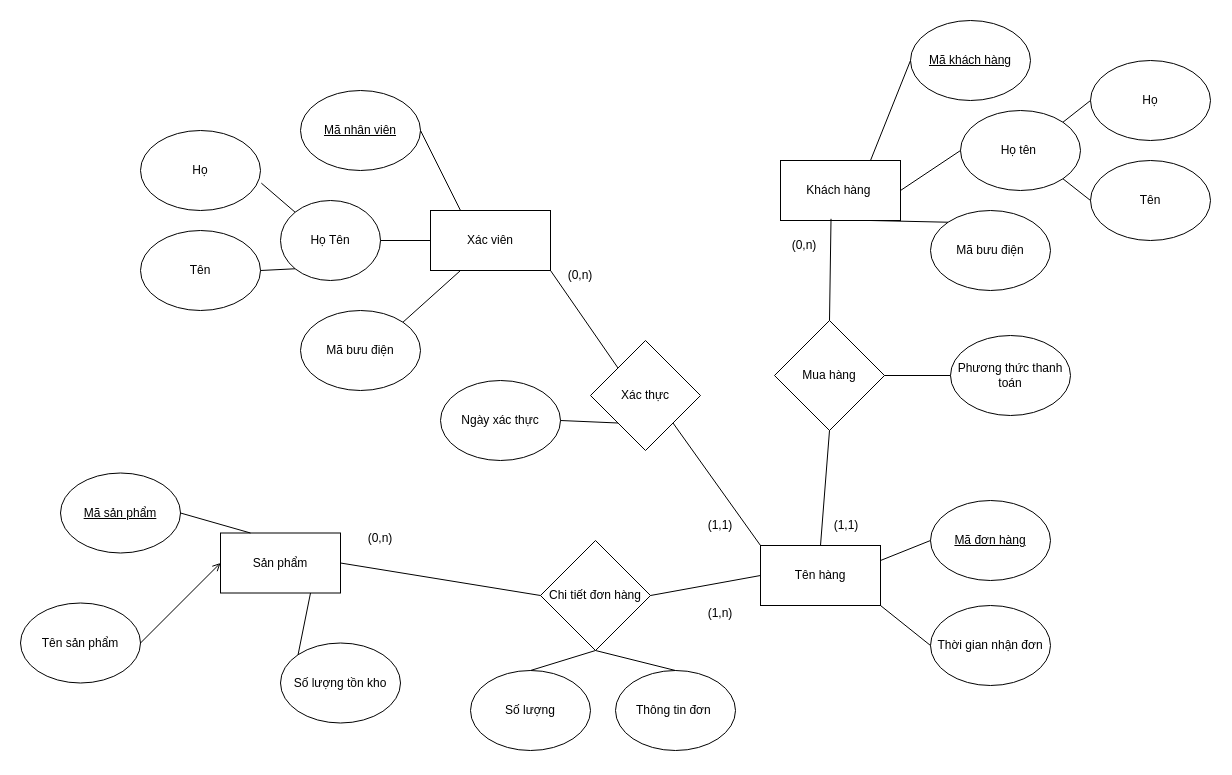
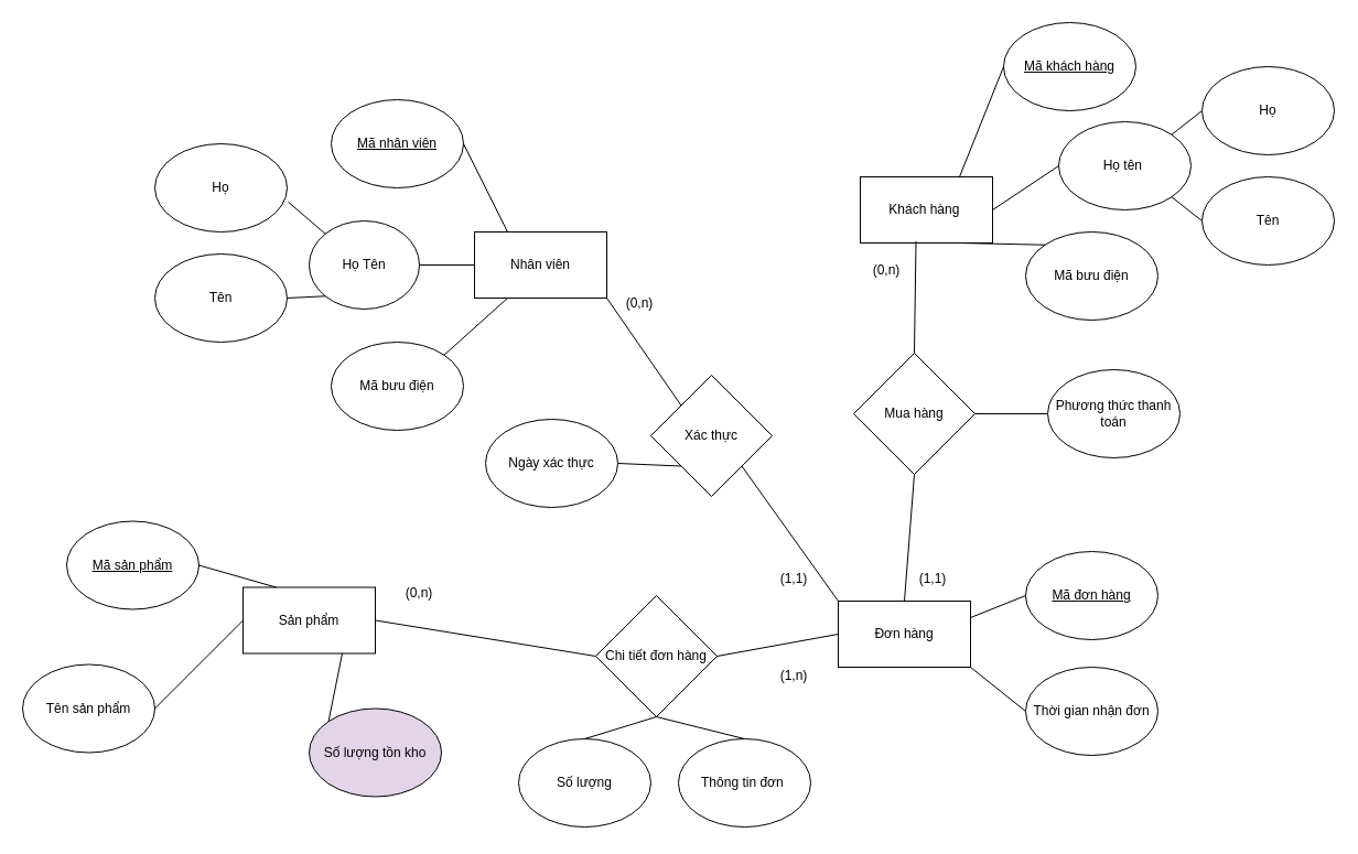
  <mxCell id="0" />
  <mxCell id="1" parent="0" />
  <mxCell id="2" value="" style="group" parent="1" vertex="1" connectable="0"><mxGeometry x="20" y="472.5" width="390" height="280" as="geometry" /></mxCell>
  <mxCell id="3" value="Sản phẩm" style="rounded=0;whiteSpace=wrap;html=1;" parent="2" vertex="1"><mxGeometry x="200" y="60" width="120" height="60" as="geometry" /></mxCell>
  <mxCell id="4" value="&lt;u&gt;Mã sản phẩm&lt;/u&gt;" style="ellipse;whiteSpace=wrap;html=1;" parent="2" vertex="1"><mxGeometry x="40" width="120" height="80" as="geometry" /></mxCell>
  <mxCell id="5" value="Tên sản phẩm" style="ellipse;whiteSpace=wrap;html=1;" parent="2" vertex="1"><mxGeometry y="130" width="120" height="80" as="geometry" /></mxCell>
- <mxCell id="6" value="Số lượng tồn kho" style="ellipse;whiteSpace=wrap;html=1;" parent="2" vertex="1"><mxGeometry x="260" y="170" width="120" height="80" as="geometry" /></mxCell>
+ <mxCell id="6" value="Số lượng tồn kho" style="ellipse;whiteSpace=wrap;html=1;fillColor=#e1d5e7;" parent="2" vertex="1"><mxGeometry x="260" y="170" width="120" height="80" as="geometry" /></mxCell>
  <mxCell id="7" value="" style="endArrow=none;html=1;rounded=0;exitX=1;exitY=0.5;exitDx=0;exitDy=0;entryX=0.25;entryY=0;entryDx=0;entryDy=0;" parent="2" source="4" target="3" edge="1"><mxGeometry width="50" height="50" relative="1" as="geometry"><mxPoint x="160" y="60" as="sourcePoint" /><mxPoint x="218" y="8" as="targetPoint" /></mxGeometry></mxCell>
- <mxCell id="8" value="" style="endArrow=open;html=1;rounded=0;exitX=1;exitY=0.5;exitDx=0;exitDy=0;entryX=0;entryY=0.5;entryDx=0;entryDy=0;" parent="2" source="5" target="3" edge="1"><mxGeometry width="50" height="50" relative="1" as="geometry"><mxPoint x="170" y="70" as="sourcePoint" /><mxPoint x="228" y="18" as="targetPoint" /></mxGeometry></mxCell>
+ <mxCell id="8" value="" style="endArrow=none;html=1;rounded=0;exitX=1;exitY=0.5;exitDx=0;exitDy=0;entryX=0;entryY=0.5;entryDx=0;entryDy=0;" parent="2" source="5" target="3" edge="1"><mxGeometry width="50" height="50" relative="1" as="geometry"><mxPoint x="170" y="70" as="sourcePoint" /><mxPoint x="228" y="18" as="targetPoint" /></mxGeometry></mxCell>
  <mxCell id="9" value="" style="endArrow=none;html=1;rounded=0;exitX=0.75;exitY=1;exitDx=0;exitDy=0;entryX=0;entryY=0;entryDx=0;entryDy=0;" parent="2" source="3" target="6" edge="1"><mxGeometry width="50" height="50" relative="1" as="geometry"><mxPoint x="190" y="90" as="sourcePoint" /><mxPoint x="248" y="38" as="targetPoint" /></mxGeometry></mxCell>
  <mxCell id="10" value="(0,n)" style="text;html=1;align=center;verticalAlign=middle;whiteSpace=wrap;rounded=0;" parent="2" vertex="1"><mxGeometry x="330" y="50" width="60" height="30" as="geometry" /></mxCell>
  <mxCell id="11" value="" style="group" parent="1" vertex="1" connectable="0"><mxGeometry x="140" y="90" width="1070" height="410" as="geometry" /></mxCell>
  <mxCell id="12" value="" style="group" parent="11" vertex="1" connectable="0"><mxGeometry width="410" height="300" as="geometry" /></mxCell>
- <mxCell id="13" value="Xác viên" style="rounded=0;whiteSpace=wrap;html=1;" parent="12" vertex="1"><mxGeometry x="290" y="120" width="120" height="60" as="geometry" /></mxCell>
+ <mxCell id="13" value="Nhân viên" style="rounded=0;whiteSpace=wrap;html=1;" parent="12" vertex="1"><mxGeometry x="290" y="120" width="120" height="60" as="geometry" /></mxCell>
  <mxCell id="14" value="&lt;u&gt;Mã nhân viên&lt;/u&gt;" style="ellipse;whiteSpace=wrap;html=1;" parent="12" vertex="1"><mxGeometry x="160" width="120" height="80" as="geometry" /></mxCell>
  <mxCell id="15" value="Họ Tên&lt;span style=&quot;color: rgba(0, 0, 0, 0); font-family: monospace; font-size: 0px; text-align: start; white-space: nowrap;&quot;&gt;%3CmxGraphModel%3E%3Croot%3E%3CmxCell%20id%3D%220%22%2F%3E%3CmxCell%20id%3D%221%22%20parent%3D%220%22%2F%3E%3CmxCell%20id%3D%222%22%20value%3D%22M%C3%A3%20nh%C3%A2n%20vi%C3%AAn%22%20style%3D%22ellipse%3BwhiteSpace%3Dwrap%3Bhtml%3D1%3B%22%20vertex%3D%221%22%20parent%3D%221%22%3E%3CmxGeometry%20x%3D%2260%22%20y%3D%22160%22%20width%3D%22120%22%20height%3D%2280%22%20as%3D%22geometry%22%2F%3E%3C%2FmxCell%3E%3C%2Froot%3E%3C%2FmxGraphModel%3E&lt;/span&gt;" style="ellipse;whiteSpace=wrap;html=1;" parent="12" vertex="1"><mxGeometry x="140" y="110" width="100" height="80" as="geometry" /></mxCell>
  <mxCell id="16" value="Mã bưu điện" style="ellipse;whiteSpace=wrap;html=1;" parent="12" vertex="1"><mxGeometry x="160" y="220" width="120" height="80" as="geometry" /></mxCell>
  <mxCell id="17" value="Họ" style="ellipse;whiteSpace=wrap;html=1;" parent="12" vertex="1"><mxGeometry y="40" width="120" height="80" as="geometry" /></mxCell>
  <mxCell id="18" value="Tên" style="ellipse;whiteSpace=wrap;html=1;" parent="12" vertex="1"><mxGeometry y="140" width="120" height="80" as="geometry" /></mxCell>
  <mxCell id="19" value="" style="endArrow=none;html=1;rounded=0;exitX=1;exitY=0;exitDx=0;exitDy=0;entryX=0.25;entryY=1;entryDx=0;entryDy=0;" parent="12" source="16" target="13" edge="1"><mxGeometry width="50" height="50" relative="1" as="geometry"><mxPoint x="520" y="240" as="sourcePoint" /><mxPoint x="570" y="190" as="targetPoint" /></mxGeometry></mxCell>
  <mxCell id="20" value="" style="endArrow=none;html=1;rounded=0;exitX=1;exitY=0.5;exitDx=0;exitDy=0;entryX=0;entryY=0.5;entryDx=0;entryDy=0;" parent="12" source="15" target="13" edge="1"><mxGeometry width="50" height="50" relative="1" as="geometry"><mxPoint x="272" y="242" as="sourcePoint" /><mxPoint x="330" y="190" as="targetPoint" /></mxGeometry></mxCell>
  <mxCell id="21" value="" style="endArrow=none;html=1;rounded=0;exitX=1;exitY=0.5;exitDx=0;exitDy=0;entryX=0.25;entryY=0;entryDx=0;entryDy=0;" parent="12" source="14" target="13" edge="1"><mxGeometry width="50" height="50" relative="1" as="geometry"><mxPoint x="282" y="252" as="sourcePoint" /><mxPoint x="340" y="200" as="targetPoint" /></mxGeometry></mxCell>
  <mxCell id="22" value="" style="endArrow=none;html=1;rounded=0;exitX=0;exitY=1;exitDx=0;exitDy=0;entryX=1;entryY=0.5;entryDx=0;entryDy=0;" parent="12" source="15" target="18" edge="1"><mxGeometry width="50" height="50" relative="1" as="geometry"><mxPoint x="292" y="262" as="sourcePoint" /><mxPoint x="350" y="210" as="targetPoint" /></mxGeometry></mxCell>
  <mxCell id="23" value="" style="endArrow=none;html=1;rounded=0;exitX=0;exitY=0;exitDx=0;exitDy=0;entryX=1.007;entryY=0.658;entryDx=0;entryDy=0;entryPerimeter=0;" parent="12" source="15" target="17" edge="1"><mxGeometry width="50" height="50" relative="1" as="geometry"><mxPoint x="302" y="272" as="sourcePoint" /><mxPoint x="360" y="220" as="targetPoint" /></mxGeometry></mxCell>
  <mxCell id="24" value="Xác thực" style="rhombus;whiteSpace=wrap;html=1;" parent="11" vertex="1"><mxGeometry x="450" y="250" width="110" height="110" as="geometry" /></mxCell>
  <mxCell id="25" value="" style="group" parent="11" vertex="1" connectable="0"><mxGeometry x="640" y="-10" width="420" height="410" as="geometry" /></mxCell>
  <mxCell id="26" value="Khách hàng&amp;nbsp;" style="rounded=0;whiteSpace=wrap;html=1;" parent="25" vertex="1"><mxGeometry y="80" width="120" height="60" as="geometry" /></mxCell>
  <mxCell id="27" value="" style="group" parent="25" vertex="1" connectable="0"><mxGeometry x="130" y="-60" width="300" height="270" as="geometry" /></mxCell>
  <mxCell id="28" value="&lt;u&gt;Mã khách hàng&lt;/u&gt;" style="ellipse;whiteSpace=wrap;html=1;" parent="27" vertex="1"><mxGeometry width="120" height="80" as="geometry" /></mxCell>
  <mxCell id="29" value="Họ tên&amp;nbsp;" style="ellipse;whiteSpace=wrap;html=1;" parent="27" vertex="1"><mxGeometry x="50" y="90" width="120" height="80" as="geometry" /></mxCell>
  <mxCell id="30" value="Mã bưu điện" style="ellipse;whiteSpace=wrap;html=1;" parent="27" vertex="1"><mxGeometry x="20" y="190" width="120" height="80" as="geometry" /></mxCell>
  <mxCell id="31" value="Họ" style="ellipse;whiteSpace=wrap;html=1;" parent="27" vertex="1"><mxGeometry x="180" y="40" width="120" height="80" as="geometry" /></mxCell>
  <mxCell id="32" value="Tên" style="ellipse;whiteSpace=wrap;html=1;" parent="27" vertex="1"><mxGeometry x="180" y="140" width="120" height="80" as="geometry" /></mxCell>
  <mxCell id="33" value="" style="endArrow=none;html=1;rounded=0;exitX=1;exitY=0;exitDx=0;exitDy=0;entryX=0;entryY=0.5;entryDx=0;entryDy=0;" parent="27" source="29" target="31" edge="1"><mxGeometry width="50" height="50" relative="1" as="geometry"><mxPoint x="-30" y="220" as="sourcePoint" /><mxPoint x="20" y="170" as="targetPoint" /></mxGeometry></mxCell>
  <mxCell id="34" value="" style="endArrow=none;html=1;rounded=0;exitX=1;exitY=1;exitDx=0;exitDy=0;entryX=0;entryY=0.5;entryDx=0;entryDy=0;" parent="27" source="29" target="32" edge="1"><mxGeometry width="50" height="50" relative="1" as="geometry"><mxPoint x="212" y="152" as="sourcePoint" /><mxPoint x="270" y="120" as="targetPoint" /></mxGeometry></mxCell>
  <mxCell id="35" value="" style="endArrow=none;html=1;rounded=0;exitX=0.75;exitY=0;exitDx=0;exitDy=0;entryX=0;entryY=0.5;entryDx=0;entryDy=0;" parent="25" source="26" target="28" edge="1"><mxGeometry width="50" height="50" relative="1" as="geometry"><mxPoint x="-238" y="252" as="sourcePoint" /><mxPoint x="-180" y="200" as="targetPoint" /></mxGeometry></mxCell>
  <mxCell id="36" value="" style="endArrow=none;html=1;rounded=0;exitX=1;exitY=0.5;exitDx=0;exitDy=0;entryX=0;entryY=0.5;entryDx=0;entryDy=0;" parent="25" source="26" target="29" edge="1"><mxGeometry width="50" height="50" relative="1" as="geometry"><mxPoint x="-248" y="242" as="sourcePoint" /><mxPoint x="-190" y="190" as="targetPoint" /></mxGeometry></mxCell>
  <mxCell id="37" value="" style="endArrow=none;html=1;rounded=0;exitX=0.75;exitY=1;exitDx=0;exitDy=0;entryX=0;entryY=0;entryDx=0;entryDy=0;" parent="25" source="26" target="30" edge="1"><mxGeometry width="50" height="50" relative="1" as="geometry"><mxPoint x="-258" y="232" as="sourcePoint" /><mxPoint x="-200" y="180" as="targetPoint" /></mxGeometry></mxCell>
  <mxCell id="38" value="Mua hàng" style="rhombus;whiteSpace=wrap;html=1;" parent="25" vertex="1"><mxGeometry x="-6" y="240" width="110" height="110" as="geometry" /></mxCell>
  <mxCell id="39" value="" style="endArrow=none;html=1;rounded=0;entryX=0.421;entryY=0.972;entryDx=0;entryDy=0;entryPerimeter=0;exitX=0.5;exitY=0;exitDx=0;exitDy=0;" parent="25" source="38" target="26" edge="1"><mxGeometry width="50" height="50" relative="1" as="geometry"><mxPoint x="170" y="360" as="sourcePoint" /><mxPoint x="220" y="310" as="targetPoint" /></mxGeometry></mxCell>
  <mxCell id="40" value="Phương thức thanh toán" style="ellipse;whiteSpace=wrap;html=1;" parent="25" vertex="1"><mxGeometry x="170" y="255" width="120" height="80" as="geometry" /></mxCell>
  <mxCell id="41" value="" style="endArrow=none;html=1;rounded=0;exitX=1;exitY=0.5;exitDx=0;exitDy=0;entryX=0;entryY=0.5;entryDx=0;entryDy=0;" parent="25" source="38" target="40" edge="1"><mxGeometry width="50" height="50" relative="1" as="geometry"><mxPoint x="120" y="370" as="sourcePoint" /><mxPoint x="170" y="320" as="targetPoint" /></mxGeometry></mxCell>
  <mxCell id="42" value="(0,n)" style="text;html=1;align=center;verticalAlign=middle;whiteSpace=wrap;rounded=0;" parent="25" vertex="1"><mxGeometry x="-6" y="150" width="60" height="30" as="geometry" /></mxCell>
  <mxCell id="43" value="" style="endArrow=none;html=1;rounded=0;entryX=1;entryY=1;entryDx=0;entryDy=0;exitX=0;exitY=0;exitDx=0;exitDy=0;" parent="11" source="24" target="13" edge="1"><mxGeometry width="50" height="50" relative="1" as="geometry"><mxPoint x="500" y="400" as="sourcePoint" /><mxPoint x="550" y="350" as="targetPoint" /></mxGeometry></mxCell>
  <mxCell id="44" value="Ngày xác thực" style="ellipse;whiteSpace=wrap;html=1;" parent="11" vertex="1"><mxGeometry x="300" y="290" width="120" height="80" as="geometry" /></mxCell>
  <mxCell id="45" value="" style="endArrow=none;html=1;rounded=0;entryX=0;entryY=1;entryDx=0;entryDy=0;exitX=1;exitY=0.5;exitDx=0;exitDy=0;" parent="11" source="44" target="24" edge="1"><mxGeometry width="50" height="50" relative="1" as="geometry"><mxPoint x="390" y="460" as="sourcePoint" /><mxPoint x="440" y="410" as="targetPoint" /></mxGeometry></mxCell>
  <mxCell id="46" value="(0,n)" style="text;html=1;align=center;verticalAlign=middle;whiteSpace=wrap;rounded=0;" parent="11" vertex="1"><mxGeometry x="410" y="170" width="60" height="30" as="geometry" /></mxCell>
  <mxCell id="47" value="" style="group" parent="1" vertex="1" connectable="0"><mxGeometry x="760" y="500" width="290" height="185" as="geometry" /></mxCell>
- <mxCell id="48" value="Tên hàng" style="rounded=0;whiteSpace=wrap;html=1;" parent="47" vertex="1"><mxGeometry y="45" width="120" height="60" as="geometry" /></mxCell>
+ <mxCell id="48" value="Đơn hàng" style="rounded=0;whiteSpace=wrap;html=1;" parent="47" vertex="1"><mxGeometry y="45" width="120" height="60" as="geometry" /></mxCell>
  <mxCell id="49" value="&lt;u&gt;Mã đơn hàng&lt;/u&gt;" style="ellipse;whiteSpace=wrap;html=1;" parent="47" vertex="1"><mxGeometry x="170" width="120" height="80" as="geometry" /></mxCell>
  <mxCell id="50" value="" style="endArrow=none;html=1;rounded=0;exitX=1;exitY=0.25;exitDx=0;exitDy=0;entryX=0;entryY=0.5;entryDx=0;entryDy=0;" parent="47" source="48" target="49" edge="1"><mxGeometry width="50" height="50" relative="1" as="geometry"><mxPoint x="200" y="170" as="sourcePoint" /><mxPoint x="250" y="120" as="targetPoint" /></mxGeometry></mxCell>
  <mxCell id="51" value="Thời gian nhận đơn" style="ellipse;whiteSpace=wrap;html=1;" parent="47" vertex="1"><mxGeometry x="170" y="105" width="120" height="80" as="geometry" /></mxCell>
  <mxCell id="52" value="" style="endArrow=none;html=1;rounded=0;exitX=1;exitY=1;exitDx=0;exitDy=0;entryX=0;entryY=0.5;entryDx=0;entryDy=0;" parent="47" source="48" target="51" edge="1"><mxGeometry width="50" height="50" relative="1" as="geometry"><mxPoint x="130" y="70" as="sourcePoint" /><mxPoint x="180" y="50" as="targetPoint" /></mxGeometry></mxCell>
  <mxCell id="53" value="(1,1)" style="text;html=1;align=center;verticalAlign=middle;whiteSpace=wrap;rounded=0;" parent="47" vertex="1"><mxGeometry x="56" y="10" width="60" height="30" as="geometry" /></mxCell>
  <mxCell id="54" value="Chi tiết đơn hàng" style="rhombus;whiteSpace=wrap;html=1;" parent="1" vertex="1"><mxGeometry x="540" y="540" width="110" height="110" as="geometry" /></mxCell>
  <mxCell id="55" value="" style="endArrow=none;html=1;rounded=0;exitX=1;exitY=0.5;exitDx=0;exitDy=0;entryX=0;entryY=0.5;entryDx=0;entryDy=0;" parent="1" source="3" target="54" edge="1"><mxGeometry width="50" height="50" relative="1" as="geometry"><mxPoint x="480" y="590" as="sourcePoint" /><mxPoint x="530" y="540" as="targetPoint" /></mxGeometry></mxCell>
  <mxCell id="56" value="" style="endArrow=none;html=1;rounded=0;exitX=0;exitY=0.5;exitDx=0;exitDy=0;entryX=1;entryY=0.5;entryDx=0;entryDy=0;" parent="1" source="48" target="54" edge="1"><mxGeometry width="50" height="50" relative="1" as="geometry"><mxPoint x="420" y="590" as="sourcePoint" /><mxPoint x="550" y="605" as="targetPoint" /></mxGeometry></mxCell>
  <mxCell id="57" value="Số lượng" style="ellipse;whiteSpace=wrap;html=1;" parent="1" vertex="1"><mxGeometry x="470" y="670" width="120" height="80" as="geometry" /></mxCell>
  <mxCell id="58" value="" style="endArrow=none;html=1;rounded=0;exitX=0.5;exitY=0;exitDx=0;exitDy=0;entryX=0.5;entryY=1;entryDx=0;entryDy=0;" parent="1" source="57" target="54" edge="1"><mxGeometry width="50" height="50" relative="1" as="geometry"><mxPoint x="430" y="600" as="sourcePoint" /><mxPoint x="560" y="615" as="targetPoint" /></mxGeometry></mxCell>
  <mxCell id="59" value="" style="endArrow=none;html=1;rounded=0;entryX=0;entryY=0;entryDx=0;entryDy=0;exitX=1;exitY=1;exitDx=0;exitDy=0;" parent="1" source="24" target="48" edge="1"><mxGeometry width="50" height="50" relative="1" as="geometry"><mxPoint x="690" y="590" as="sourcePoint" /><mxPoint x="740" y="540" as="targetPoint" /></mxGeometry></mxCell>
  <mxCell id="60" value="" style="endArrow=none;html=1;rounded=0;entryX=0.5;entryY=1;entryDx=0;entryDy=0;exitX=0.5;exitY=0;exitDx=0;exitDy=0;" parent="1" source="48" target="38" edge="1"><mxGeometry width="50" height="50" relative="1" as="geometry"><mxPoint x="820" y="552" as="sourcePoint" /><mxPoint x="822" y="450" as="targetPoint" /></mxGeometry></mxCell>
  <mxCell id="61" value="(1,n)" style="text;html=1;align=center;verticalAlign=middle;whiteSpace=wrap;rounded=0;" parent="1" vertex="1"><mxGeometry x="690" y="597.5" width="60" height="30" as="geometry" /></mxCell>
  <mxCell id="62" value="(1,1)" style="text;html=1;align=center;verticalAlign=middle;whiteSpace=wrap;rounded=0;" parent="1" vertex="1"><mxGeometry x="690" y="510" width="60" height="30" as="geometry" /></mxCell>
  <mxCell id="63" value="Thông tin đơn&amp;nbsp;" style="ellipse;whiteSpace=wrap;html=1;" parent="1" vertex="1"><mxGeometry x="615" y="670" width="120" height="80" as="geometry" /></mxCell>
  <mxCell id="64" value="" style="endArrow=none;html=1;rounded=0;exitX=0.5;exitY=0;exitDx=0;exitDy=0;entryX=0.5;entryY=1;entryDx=0;entryDy=0;" parent="1" source="63" target="54" edge="1"><mxGeometry width="50" height="50" relative="1" as="geometry"><mxPoint x="540" y="680" as="sourcePoint" /><mxPoint x="605" y="650" as="targetPoint" /></mxGeometry></mxCell>
